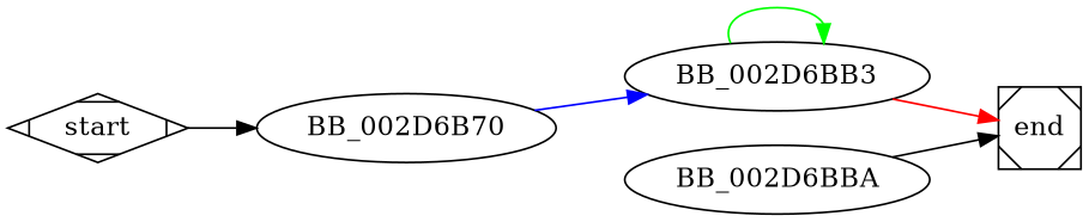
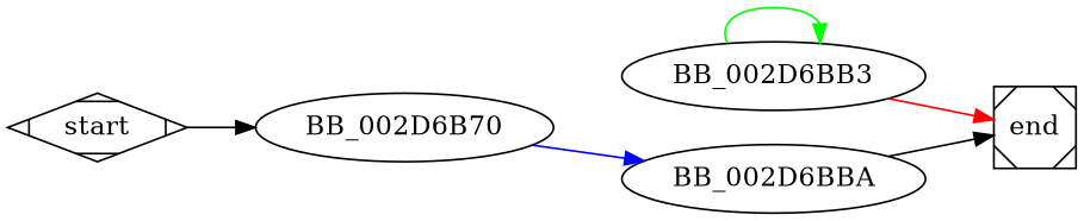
  digraph {
    rankdir=LR
    start [shape=Mdiamond]
    n2 [label=BB_002D6B70]
    BB_002D6BB3
    end [shape=Msquare]
    BB_002D6BBA
    start -> n2
-   n2 -> BB_002D6BB3 [color=blue]
+   n2 -> BB_002D6BBA [color=blue]
    BB_002D6BB3 -> BB_002D6BB3 [color=green]
    BB_002D6BB3 -> end [color=red]
    BB_002D6BBA -> end
  }
